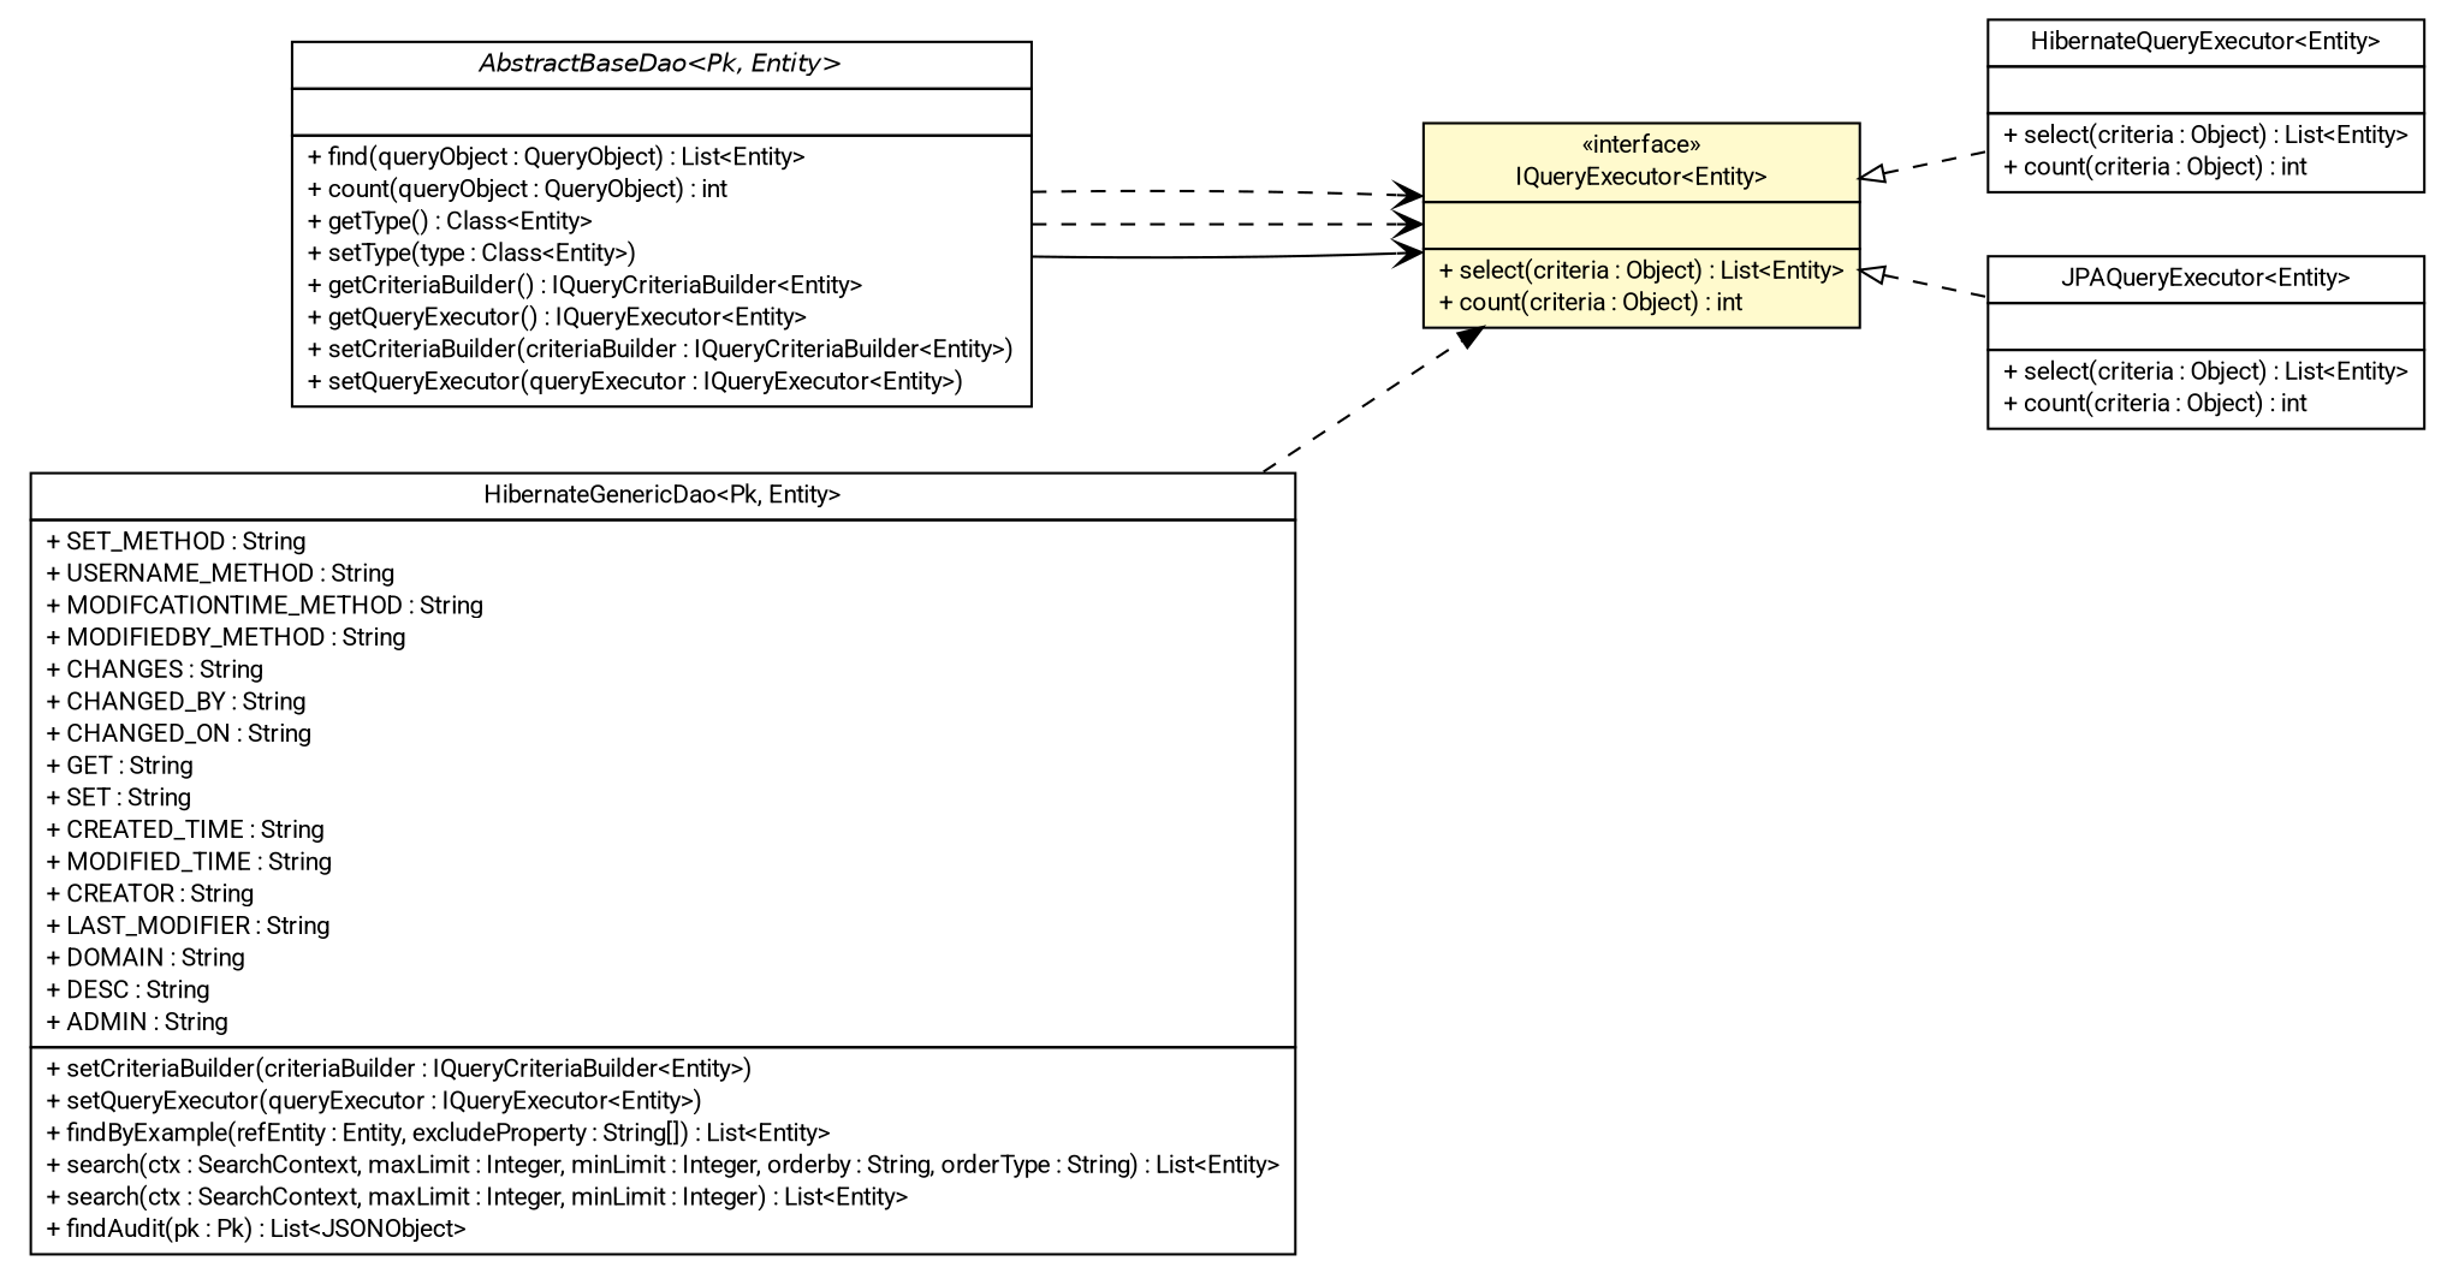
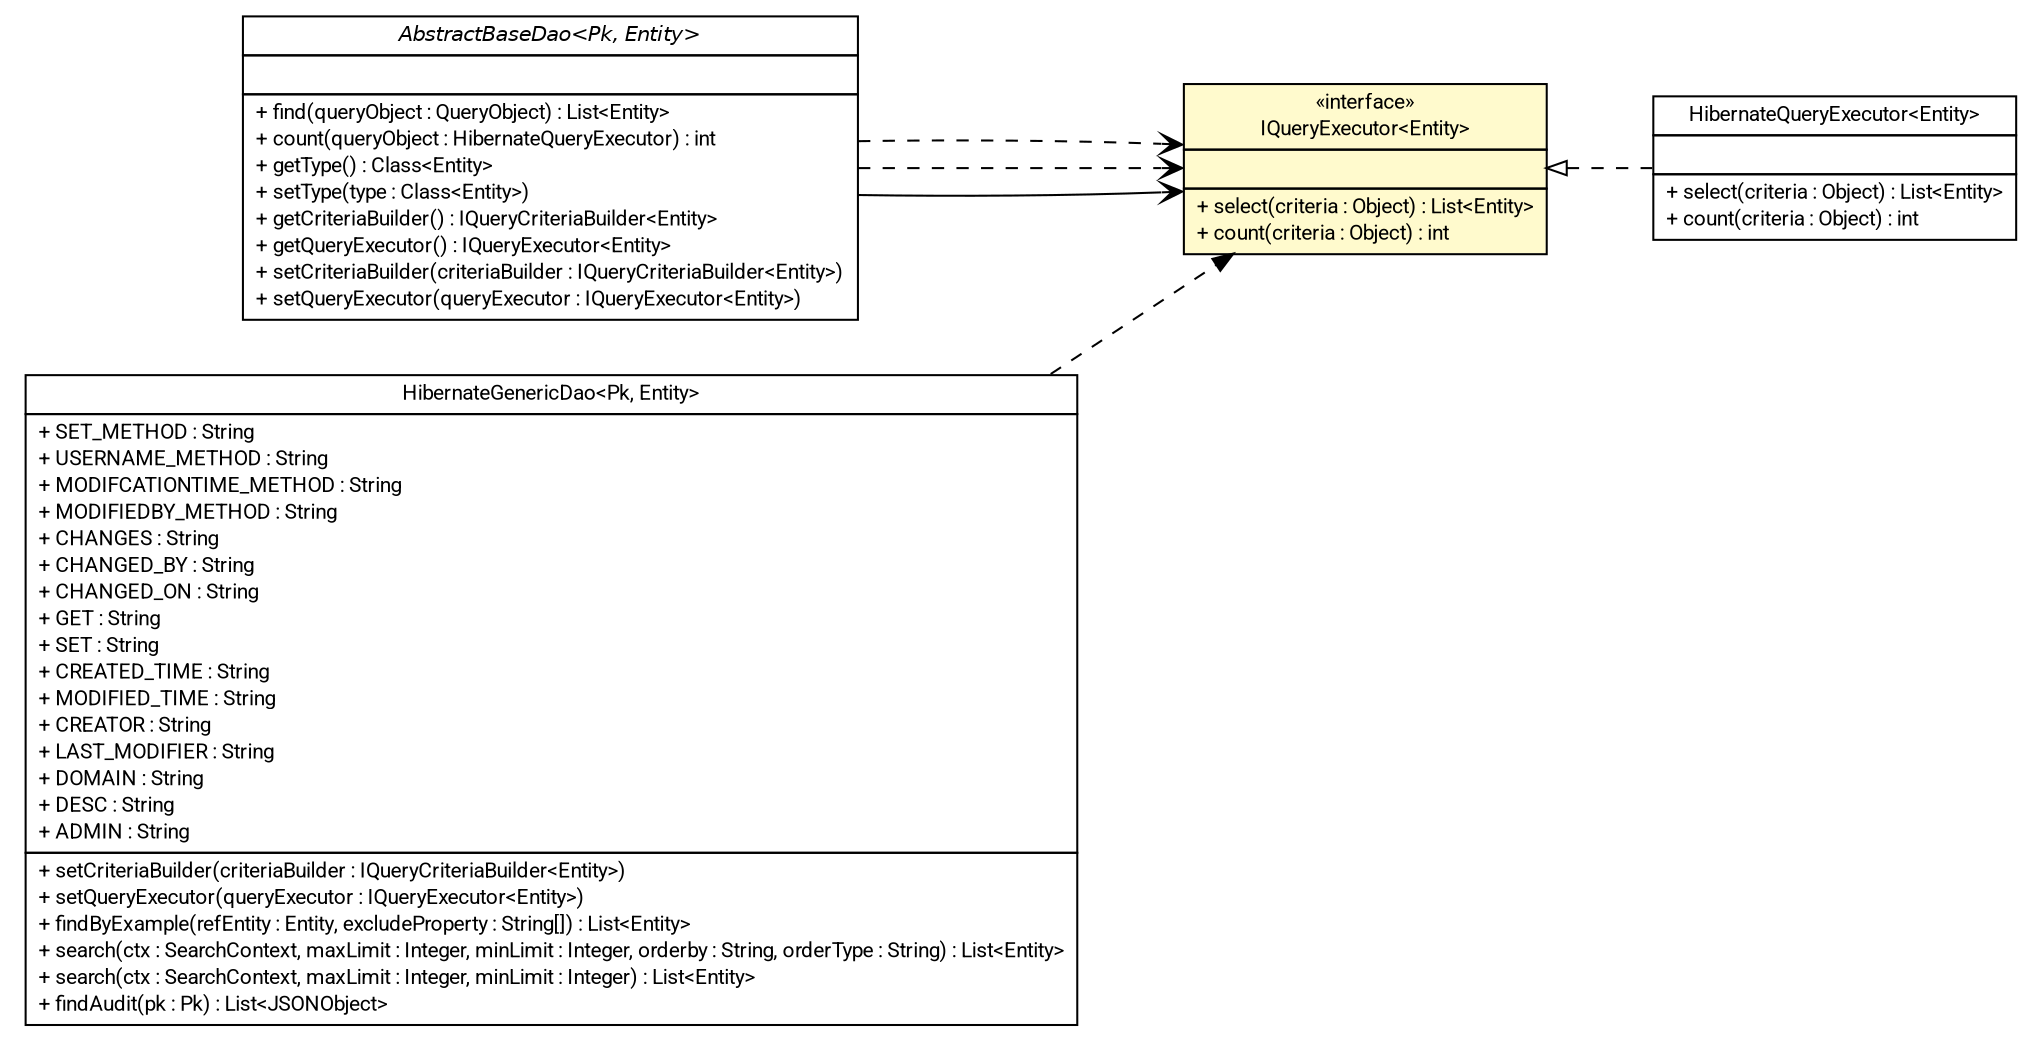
  digraph {
    fontname=Roboto
    nodesep=0.25
    rankdir=LR
    ranksep=0.5
    node [fontcolor=black fontname=Roboto fontsize=10.0 shape=plaintext]
    edge [arrowhead=open color=black fontcolor=black fontname=Roboto fontsize=10.0 headport=p labelfontname=Helvetica labelfontsize=10 tailport=p style=dashed]
-   n1 [label=<<table title="com.inn.headstartdemo.dao.generic.AbstractBaseDao" border="0" cellborder="1" cellspacing="0" cellpadding="2" port="p" href="../generic/AbstractBaseDao.html"> 		<tr><td><table border="0" cellspacing="0" cellpadding="1"> <tr><td align="center" balign="center"><font face="Helvetica-Oblique"> AbstractBaseDao&lt;Pk, Entity&gt; </font></td></tr> 		</table></td></tr> 		<tr><td><table border="0" cellspacing="0" cellpadding="1"> <tr><td align="left" balign="left">  </td></tr> 		</table></td></tr> 		<tr><td><table border="0" cellspacing="0" cellpadding="1"> <tr><td align="left" balign="left"> + find(queryObject : QueryObject) : List&lt;Entity&gt; </td></tr> <tr><td align="left" balign="left"> + count(queryObject : QueryObject) : int </td></tr> <tr><td align="left" balign="left"> + getType() : Class&lt;Entity&gt; </td></tr> <tr><td align="left" balign="left"> + setType(type : Class&lt;Entity&gt;) </td></tr> <tr><td align="left" balign="left"> + getCriteriaBuilder() : IQueryCriteriaBuilder&lt;Entity&gt; </td></tr> <tr><td align="left" balign="left"> + getQueryExecutor() : IQueryExecutor&lt;Entity&gt; </td></tr> <tr><td align="left" balign="left"> + setCriteriaBuilder(criteriaBuilder : IQueryCriteriaBuilder&lt;Entity&gt;) </td></tr> <tr><td align="left" balign="left"> + setQueryExecutor(queryExecutor : IQueryExecutor&lt;Entity&gt;) </td></tr> 		</table></td></tr> 		</table>>]
+   n1 [label=<<table title="com.inn.headstartdemo.dao.generic.AbstractBaseDao" border="0" cellborder="1" cellspacing="0" cellpadding="2" port="p" href="../generic/AbstractBaseDao.html"> 		<tr><td><table border="0" cellspacing="0" cellpadding="1"> <tr><td align="center" balign="center"><font face="Helvetica-Oblique"> AbstractBaseDao&lt;Pk, Entity&gt; </font></td></tr> 		</table></td></tr> 		<tr><td><table border="0" cellspacing="0" cellpadding="1"> <tr><td align="left" balign="left">  </td></tr> 		</table></td></tr> 		<tr><td><table border="0" cellspacing="0" cellpadding="1"> <tr><td align="left" balign="left"> + find(queryObject : QueryObject) : List&lt;Entity&gt; </td></tr> <tr><td align="left" balign="left"> + count(queryObject : HibernateQueryExecutor) : int </td></tr> <tr><td align="left" balign="left"> + getType() : Class&lt;Entity&gt; </td></tr> <tr><td align="left" balign="left"> + setType(type : Class&lt;Entity&gt;) </td></tr> <tr><td align="left" balign="left"> + getCriteriaBuilder() : IQueryCriteriaBuilder&lt;Entity&gt; </td></tr> <tr><td align="left" balign="left"> + getQueryExecutor() : IQueryExecutor&lt;Entity&gt; </td></tr> <tr><td align="left" balign="left"> + setCriteriaBuilder(criteriaBuilder : IQueryCriteriaBuilder&lt;Entity&gt;) </td></tr> <tr><td align="left" balign="left"> + setQueryExecutor(queryExecutor : IQueryExecutor&lt;Entity&gt;) </td></tr> 		</table></td></tr> 		</table>>]
    n2 [label=<<table title="com.inn.headstartdemo.dao.criteria.IQueryExecutor" border="0" cellborder="1" cellspacing="0" cellpadding="2" port="p" bgcolor="lemonChiffon" href="./IQueryExecutor.html"> 		<tr><td><table border="0" cellspacing="0" cellpadding="1"> <tr><td align="center" balign="center"> &#171;interface&#187; </td></tr> <tr><td align="center" balign="center"> IQueryExecutor&lt;Entity&gt; </td></tr> 		</table></td></tr> 		<tr><td><table border="0" cellspacing="0" cellpadding="1"> <tr><td align="left" balign="left">  </td></tr> 		</table></td></tr> 		<tr><td><table border="0" cellspacing="0" cellpadding="1"> <tr><td align="left" balign="left"> + select(criteria : Object) : List&lt;Entity&gt; </td></tr> <tr><td align="left" balign="left"> + count(criteria : Object) : int </td></tr> 		</table></td></tr> 		</table>>]
    n3 [label=<<table title="com.inn.headstartdemo.dao.criteria.impl.HibernateQueryExecutor" border="0" cellborder="1" cellspacing="0" cellpadding="2" port="p" href="./impl/HibernateQueryExecutor.html"> 		<tr><td><table border="0" cellspacing="0" cellpadding="1"> <tr><td align="center" balign="center"> HibernateQueryExecutor&lt;Entity&gt; </td></tr> 		</table></td></tr> 		<tr><td><table border="0" cellspacing="0" cellpadding="1"> <tr><td align="left" balign="left">  </td></tr> 		</table></td></tr> 		<tr><td><table border="0" cellspacing="0" cellpadding="1"> <tr><td align="left" balign="left"> + select(criteria : Object) : List&lt;Entity&gt; </td></tr> <tr><td align="left" balign="left"> + count(criteria : Object) : int </td></tr> 		</table></td></tr> 		</table>>]
-   n4 [label=<<table title="com.inn.headstartdemo.dao.criteria.impl.JPAQueryExecutor" border="0" cellborder="1" cellspacing="0" cellpadding="2" port="p" href="./impl/JPAQueryExecutor.html"> 		<tr><td><table border="0" cellspacing="0" cellpadding="1"> <tr><td align="center" balign="center"> JPAQueryExecutor&lt;Entity&gt; </td></tr> 		</table></td></tr> 		<tr><td><table border="0" cellspacing="0" cellpadding="1"> <tr><td align="left" balign="left">  </td></tr> 		</table></td></tr> 		<tr><td><table border="0" cellspacing="0" cellpadding="1"> <tr><td align="left" balign="left"> + select(criteria : Object) : List&lt;Entity&gt; </td></tr> <tr><td align="left" balign="left"> + count(criteria : Object) : int </td></tr> 		</table></td></tr> 		</table>>]
    n5 [label=<<table title="com.inn.headstartdemo.dao.generic.impl.HibernateGenericDao" border="0" cellborder="1" cellspacing="0" cellpadding="2" port="p" href="../generic/impl/HibernateGenericDao.html"> 		<tr><td><table border="0" cellspacing="0" cellpadding="1"> <tr><td align="center" balign="center"> HibernateGenericDao&lt;Pk, Entity&gt; </td></tr> 		</table></td></tr> 		<tr><td><table border="0" cellspacing="0" cellpadding="1"> <tr><td align="left" balign="left"> + SET_METHOD : String </td></tr> <tr><td align="left" balign="left"> + USERNAME_METHOD : String </td></tr> <tr><td align="left" balign="left"> + MODIFCATIONTIME_METHOD : String </td></tr> <tr><td align="left" balign="left"> + MODIFIEDBY_METHOD : String </td></tr> <tr><td align="left" balign="left"> + CHANGES : String </td></tr> <tr><td align="left" balign="left"> + CHANGED_BY : String </td></tr> <tr><td align="left" balign="left"> + CHANGED_ON : String </td></tr> <tr><td align="left" balign="left"> + GET : String </td></tr> <tr><td align="left" balign="left"> + SET : String </td></tr> <tr><td align="left" balign="left"> + CREATED_TIME : String </td></tr> <tr><td align="left" balign="left"> + MODIFIED_TIME : String </td></tr> <tr><td align="left" balign="left"> + CREATOR : String </td></tr> <tr><td align="left" balign="left"> + LAST_MODIFIER : String </td></tr> <tr><td align="left" balign="left"> + DOMAIN : String </td></tr> <tr><td align="left" balign="left"> + DESC : String </td></tr> <tr><td align="left" balign="left"> + ADMIN : String </td></tr> 		</table></td></tr> 		<tr><td><table border="0" cellspacing="0" cellpadding="1"> <tr><td align="left" balign="left"> + setCriteriaBuilder(criteriaBuilder : IQueryCriteriaBuilder&lt;Entity&gt;) </td></tr> <tr><td align="left" balign="left"> + setQueryExecutor(queryExecutor : IQueryExecutor&lt;Entity&gt;) </td></tr> <tr><td align="left" balign="left"> + findByExample(refEntity : Entity, excludeProperty : String[]) : List&lt;Entity&gt; </td></tr> <tr><td align="left" balign="left"> + search(ctx : SearchContext, maxLimit : Integer, minLimit : Integer, orderby : String, orderType : String) : List&lt;Entity&gt; </td></tr> <tr><td align="left" balign="left"> + search(ctx : SearchContext, maxLimit : Integer, minLimit : Integer) : List&lt;Entity&gt; </td></tr> <tr><td align="left" balign="left"> + findAudit(pk : Pk) : List&lt;JSONObject&gt; </td></tr> 		</table></td></tr> 		</table>>]
    n1 -> n2 [style=""]
    n1 -> n2
    n1 -> n2
    n2 -> n3 [arrowtail=empty dir=back fontsize=10 arrowhead="" color="" fontcolor=""]
-   n2 -> n4 [arrowtail=empty dir=back fontsize=10 arrowhead="" color="" fontcolor=""]
    n5 -> n2 [arrowhead=normal]
  }
